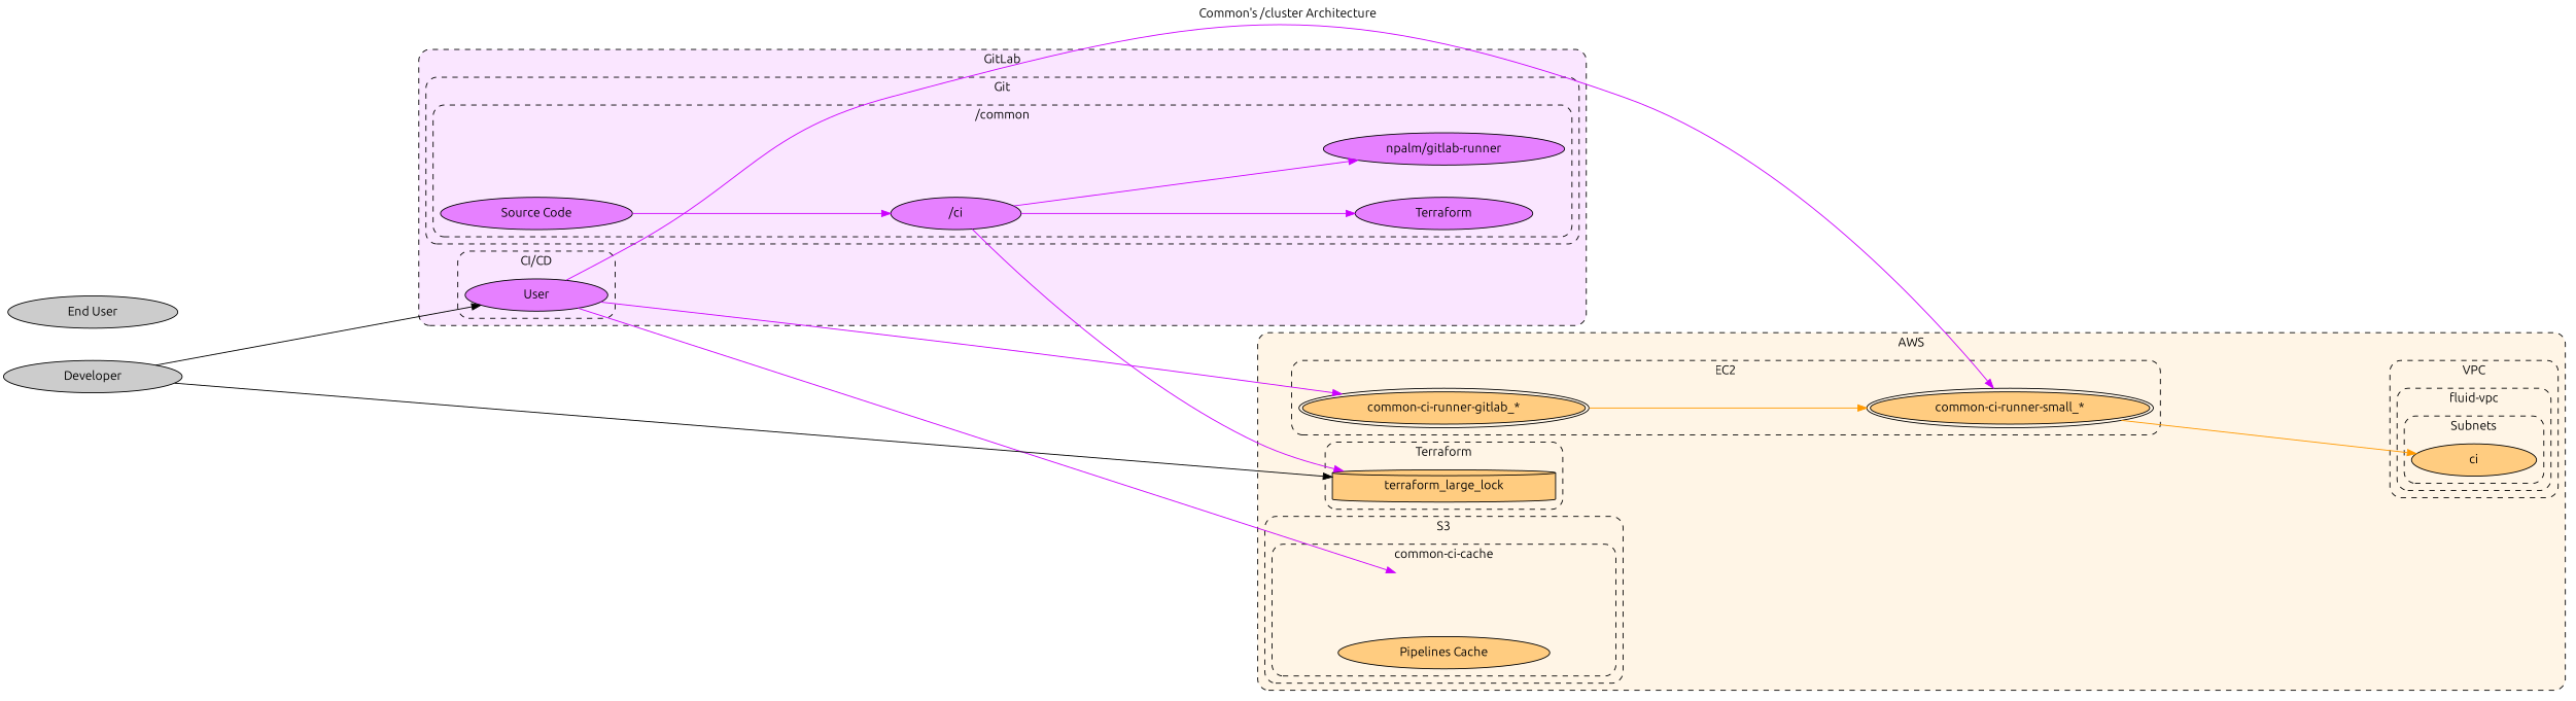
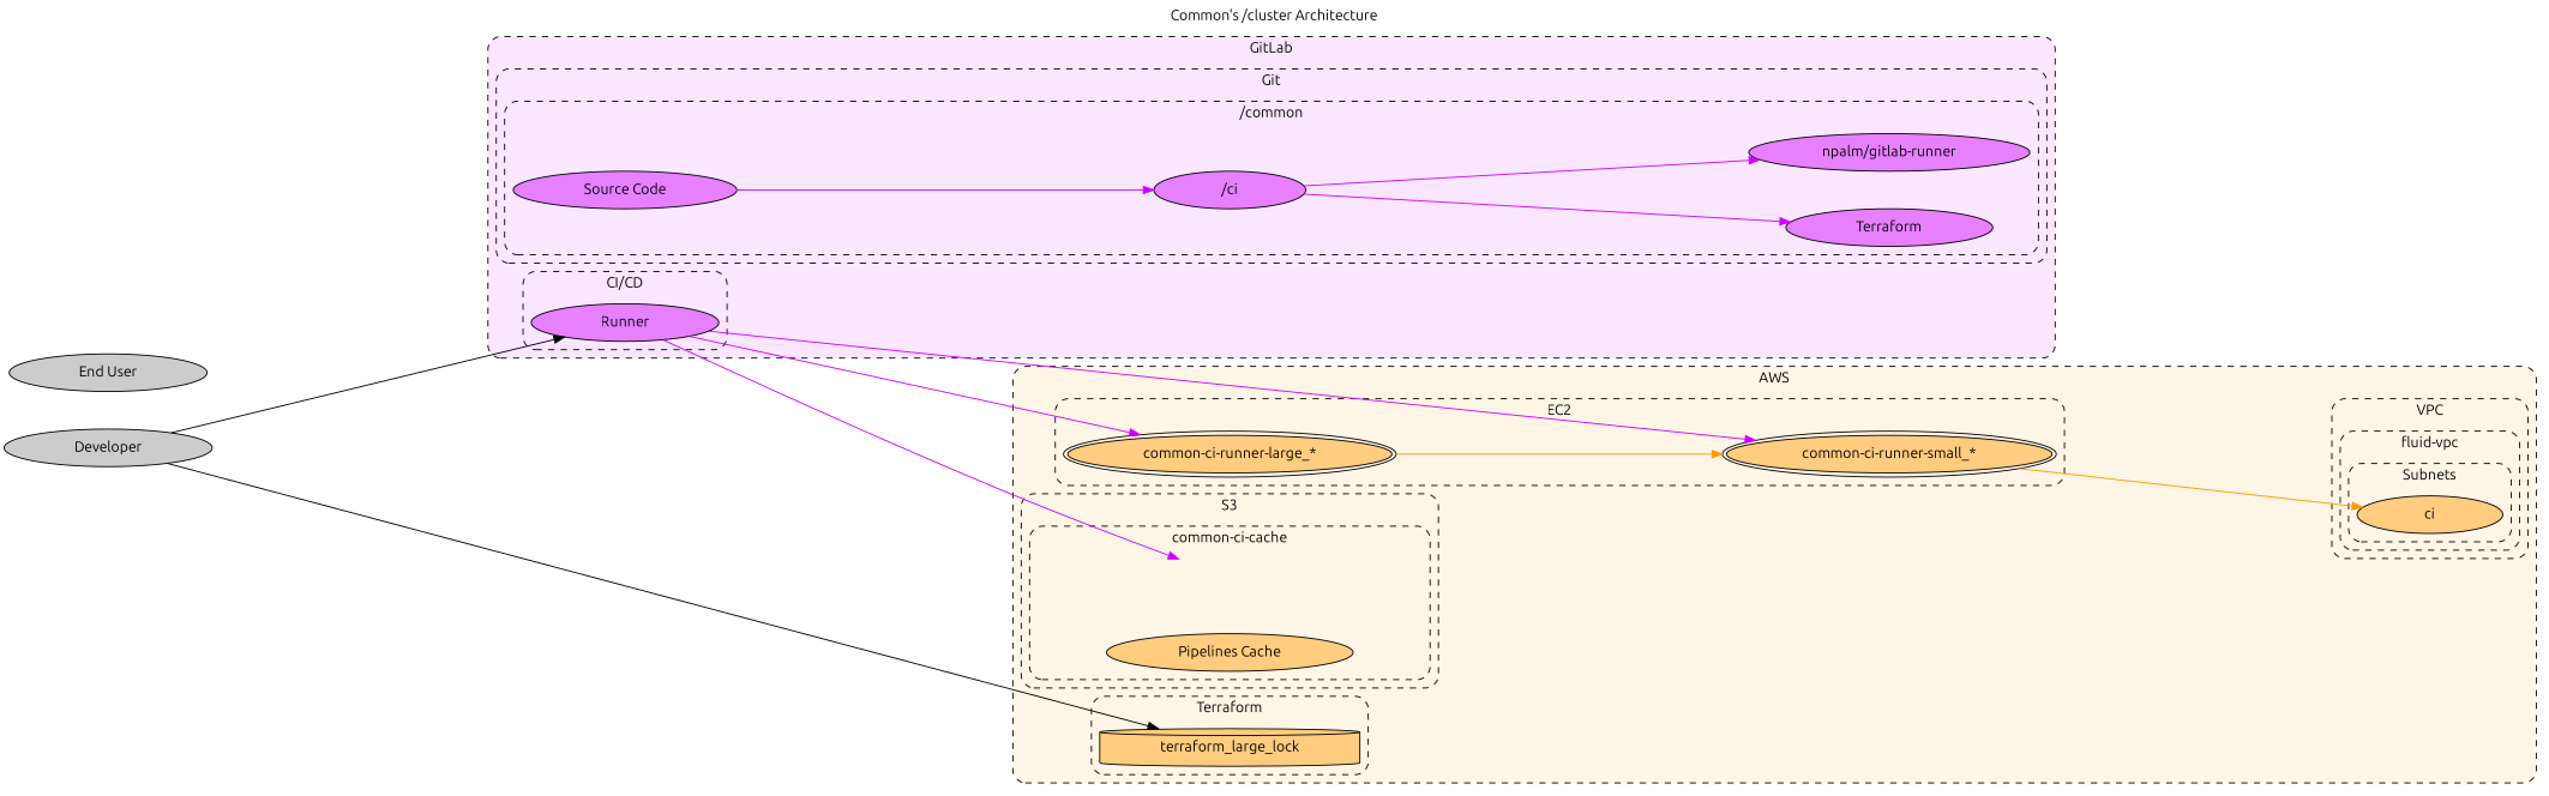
  digraph {
    compound=true
    fontname=Ubuntu
    label="Common's /cluster Architecture"
    labelloc=t
    nodesep=0.5
    rankdir=LR
    ranksep=4.0
    style="dashed,rounded"
    node [fillcolor="0.1 0.5 1.0" fontname=Ubuntu margin="0.8,0.0" style=filled]
    edge [color="0.8 1.0 1.0" fontname=Ubuntu]
    n1 [label=terraform_large_lock shape=cylinder width=3.0]
-   n2 [label="common-ci-runner-gitlab_*" peripheries=2]
+   n2 [label="common-ci-runner-large_*" peripheries=2]
    n3 [label="common-ci-runner-small_*" peripheries=2]
    cluster_aws_s3_common_ci_cache [style=invis]
    n5 [label="Pipelines Cache"]
    n6 [label=ci]
    n7 [fillcolor="0.8 0.5 1.0" label="Source Code"]
    n8 [fillcolor="0.8 0.5 1.0" label="/ci"]
    n9 [fillcolor="0.8 0.5 1.0" label=Terraform]
    n10 [fillcolor="0.8 0.5 1.0" label="npalm/gitlab-runner"]
-   n11 [fillcolor="0.8 0.5 1.0" label=User]
+   n11 [fillcolor="0.8 0.5 1.0" label=Runner]
    n12 [fillcolor="0.0 0.0 0.8" label="End User"]
    n13 [fillcolor="0.0 0.0 0.8" label=Developer]
    subgraph cluster_1 {
      bgcolor="0.1 0.1 1.0"
      label=AWS
      subgraph cluster_2 {
        bgcolor="0.1 0.1 1.0"
        label=Terraform
        n1
      }
      subgraph cluster_3 {
        bgcolor="0.1 0.1 1.0"
        label=S3
        subgraph cluster_4 {
          bgcolor="0.1 0.1 1.0"
          label="common-ci-cache"
          cluster_aws_s3_common_ci_cache
          n5
        }
      }
      subgraph cluster_5 {
        bgcolor="0.1 0.1 1.0"
        label=EC2
        n2
        n3
      }
      subgraph cluster_6 {
        bgcolor="0.1 0.1 1.0"
        label=VPC
        subgraph cluster_7 {
          bgcolor="0.1 0.1 1.0"
          label="fluid-vpc"
          subgraph cluster_8 {
            bgcolor="0.1 0.1 1.0"
            label=Subnets
            n6
          }
        }
      }
    }
    subgraph cluster_9 {
      bgcolor="0.8 0.1 1.0"
      label=GitLab
      subgraph cluster_10 {
        bgcolor="0.8 0.1 1.0"
        label=Git
        subgraph cluster_11 {
          bgcolor="0.8 0.1 1.0"
          label="/common"
          n7
          n8
          n9
          n10
        }
      }
      subgraph cluster_12 {
        bgcolor="0.8 0.1 1.0"
        label="CI/CD"
        n11
      }
    }
    n2 -> n3 [color="0.1 1.0 1.0"]
    n3 -> n6 [color="0.1 1.0 1.0"]
    n7 -> n8
-   n8 -> n1
    n8 -> n9
    n8 -> n10
    n11 -> n2
    n11 -> n3
    n11 -> cluster_aws_s3_common_ci_cache
    n13 -> n1 [color="0.0 0.0 0.0"]
    n13 -> n11 [color="0.0 0.0 0.0"]
  }
